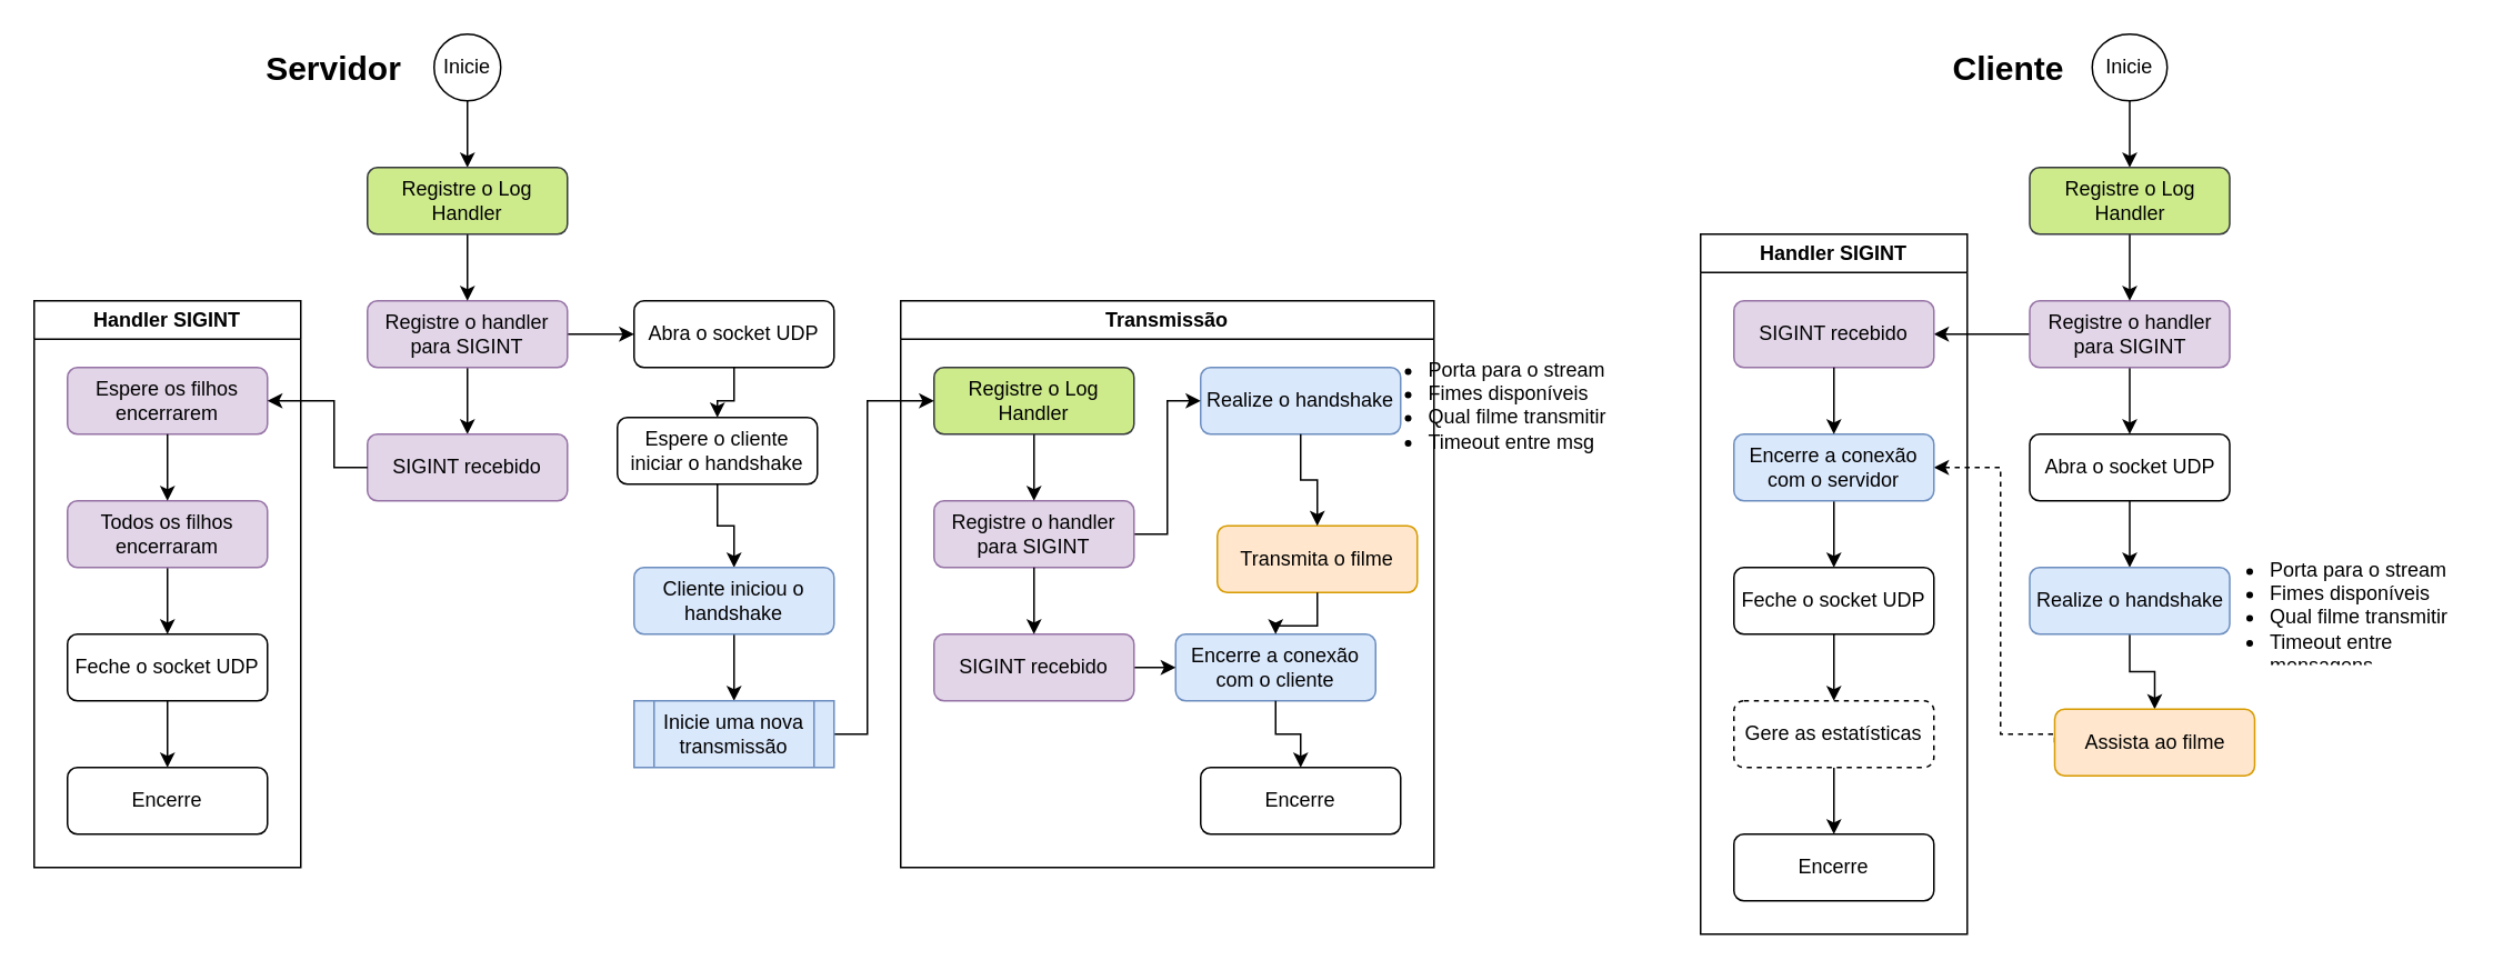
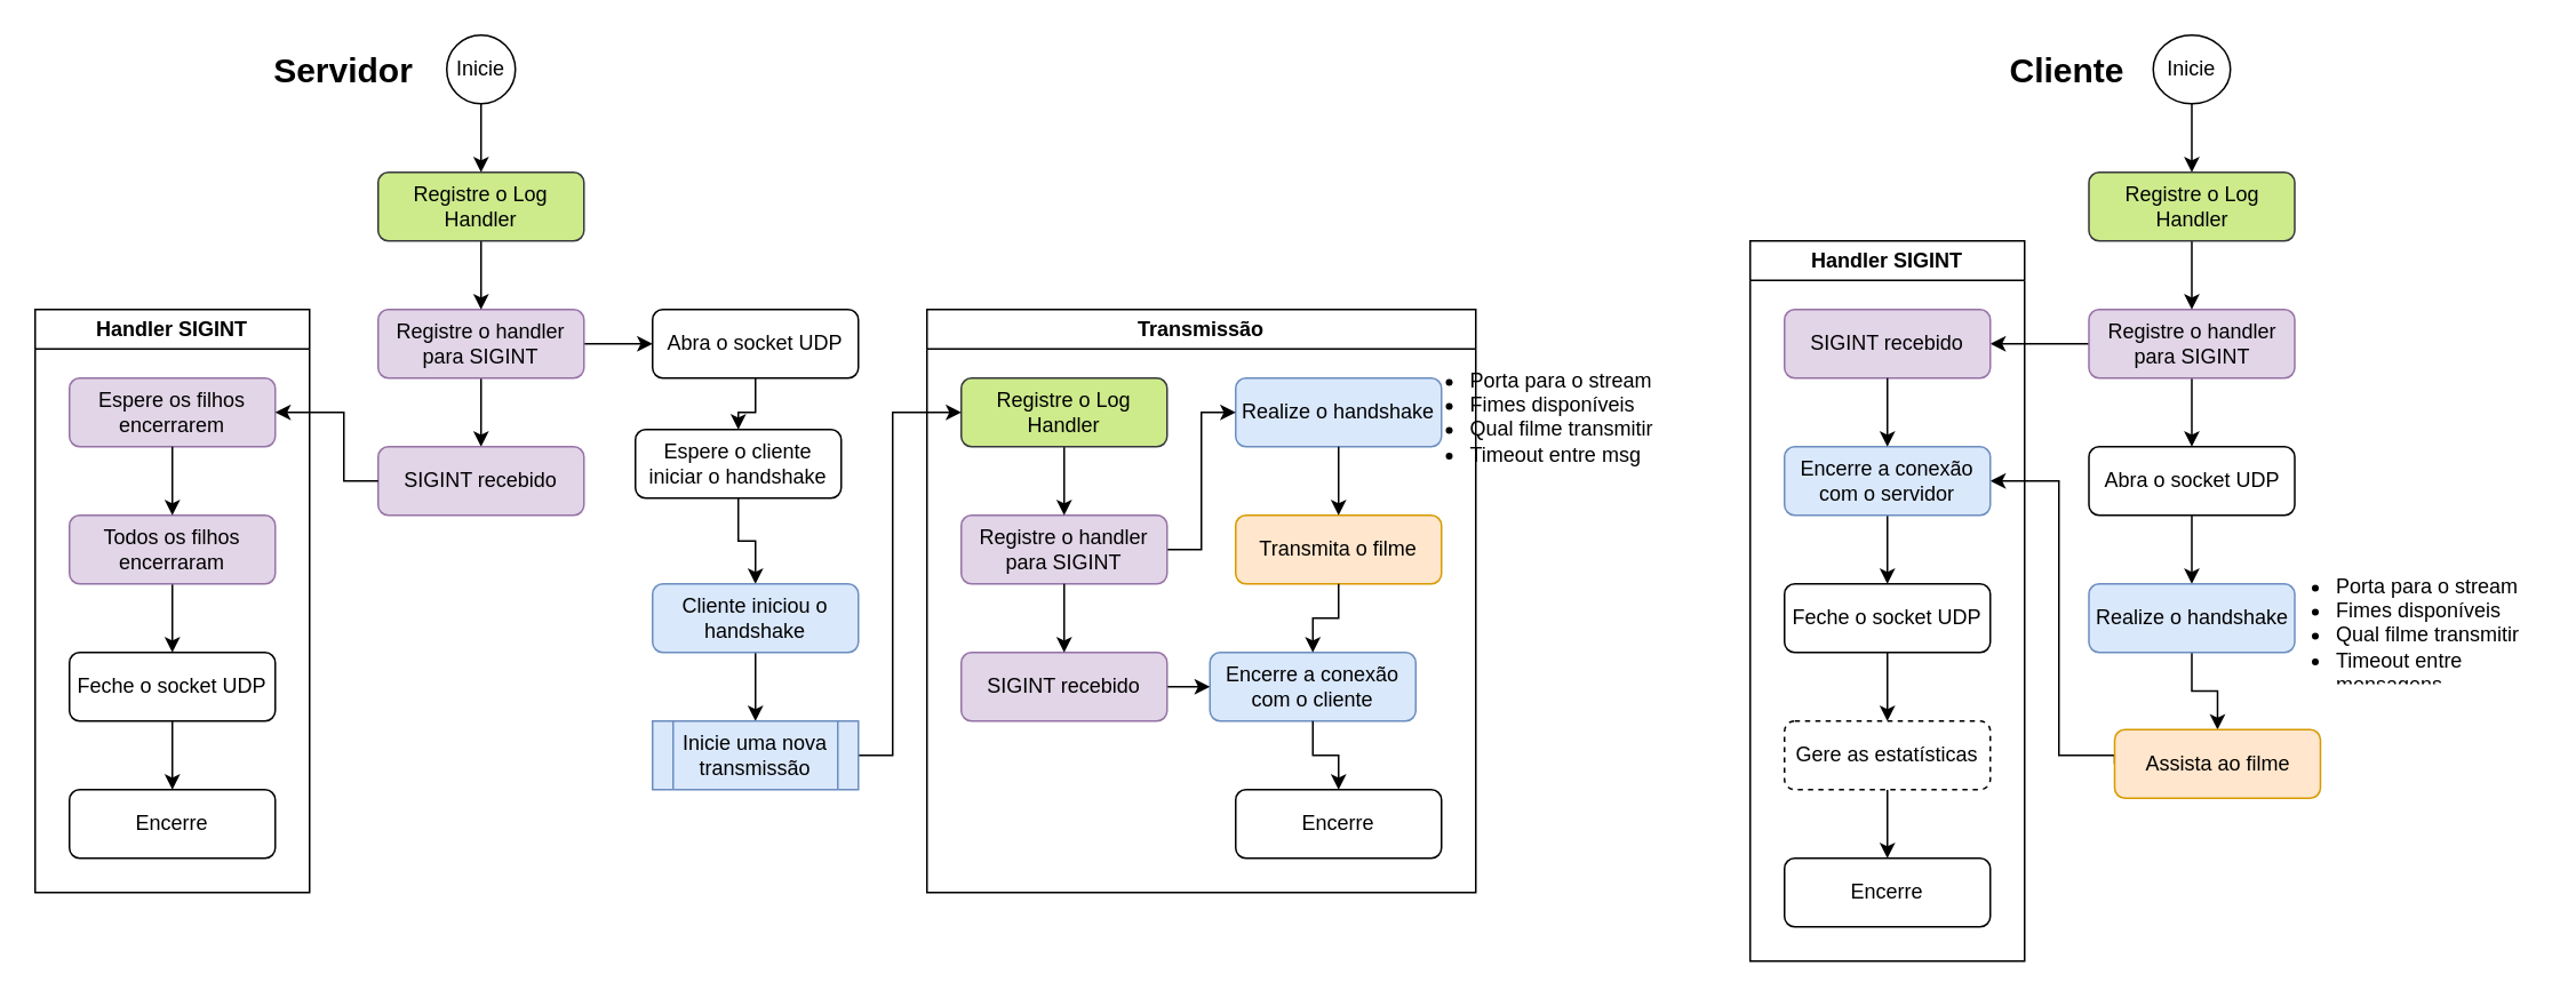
  <mxCell id="0" />
  <mxCell id="1" parent="0" />
  <mxCell id="2" value="Transmissão" style="swimlane;whiteSpace=wrap;html=1;" vertex="1" parent="1"><mxGeometry x="540" y="180" width="320" height="340" as="geometry" /></mxCell>
  <mxCell id="3" value="Realize o handshake" style="rounded=1;whiteSpace=wrap;html=1;fillColor=#dae8fc;strokeColor=#6c8ebf;" vertex="1" parent="2"><mxGeometry x="180" y="40" width="120" height="40" as="geometry" /></mxCell>
  <mxCell id="4" value="" style="edgeStyle=orthogonalEdgeStyle;rounded=0;orthogonalLoop=1;jettySize=auto;html=1;" edge="1" parent="2" target="5"><mxGeometry relative="1" as="geometry"><mxPoint x="240" y="160" as="sourcePoint" /></mxGeometry></mxCell>
- <mxCell id="5" value="Transmita o filme" style="rounded=1;whiteSpace=wrap;html=1;fillColor=#ffe6cc;strokeColor=#d79b00;" vertex="1" parent="2"><mxGeometry x="190" y="135" width="120" height="40" as="geometry" /></mxCell>
+ <mxCell id="5" value="Transmita o filme" style="rounded=1;whiteSpace=wrap;html=1;fillColor=#ffe6cc;strokeColor=#d79b00;" vertex="1" parent="2"><mxGeometry x="180" y="120" width="120" height="40" as="geometry" /></mxCell>
  <mxCell id="6" style="edgeStyle=orthogonalEdgeStyle;rounded=0;orthogonalLoop=1;jettySize=auto;html=1;exitX=0.5;exitY=1;exitDx=0;exitDy=0;entryX=0.5;entryY=0;entryDx=0;entryDy=0;" edge="1" parent="2" source="3" target="5"><mxGeometry relative="1" as="geometry" /></mxCell>
  <mxCell id="7" value="Encerre a conexão com o cliente" style="rounded=1;whiteSpace=wrap;html=1;fillColor=#dae8fc;strokeColor=#6c8ebf;" vertex="1" parent="2"><mxGeometry x="165" y="200" width="120" height="40" as="geometry" /></mxCell>
  <mxCell id="8" style="edgeStyle=orthogonalEdgeStyle;rounded=0;orthogonalLoop=1;jettySize=auto;html=1;exitX=0.5;exitY=1;exitDx=0;exitDy=0;" edge="1" parent="2" source="5" target="7"><mxGeometry relative="1" as="geometry" /></mxCell>
  <mxCell id="9" value="Encerre" style="rounded=1;whiteSpace=wrap;html=1;" vertex="1" parent="2"><mxGeometry x="180" y="280" width="120" height="40" as="geometry" /></mxCell>
  <mxCell id="10" style="edgeStyle=orthogonalEdgeStyle;rounded=0;orthogonalLoop=1;jettySize=auto;html=1;exitX=0.5;exitY=1;exitDx=0;exitDy=0;entryX=0.5;entryY=0;entryDx=0;entryDy=0;" edge="1" parent="2" source="7" target="9"><mxGeometry relative="1" as="geometry" /></mxCell>
  <mxCell id="11" style="edgeStyle=orthogonalEdgeStyle;rounded=0;orthogonalLoop=1;jettySize=auto;html=1;exitX=1;exitY=0.5;exitDx=0;exitDy=0;entryX=0;entryY=0.5;entryDx=0;entryDy=0;" edge="1" parent="2" source="12" target="3"><mxGeometry relative="1" as="geometry" /></mxCell>
  <mxCell id="12" value="Registre o handler para SIGINT" style="rounded=1;whiteSpace=wrap;html=1;fillColor=#e1d5e7;strokeColor=#9673a6;" vertex="1" parent="2"><mxGeometry x="20" y="120" width="120" height="40" as="geometry" /></mxCell>
  <mxCell id="13" style="edgeStyle=orthogonalEdgeStyle;rounded=0;orthogonalLoop=1;jettySize=auto;html=1;exitX=1;exitY=0.5;exitDx=0;exitDy=0;entryX=0;entryY=0.5;entryDx=0;entryDy=0;" edge="1" parent="2" source="14" target="7"><mxGeometry relative="1" as="geometry" /></mxCell>
  <mxCell id="14" value="SIGINT recebido" style="rounded=1;whiteSpace=wrap;html=1;fillColor=#e1d5e7;strokeColor=#9673a6;" vertex="1" parent="2"><mxGeometry x="20" y="200" width="120" height="40" as="geometry" /></mxCell>
  <mxCell id="15" style="edgeStyle=orthogonalEdgeStyle;rounded=0;orthogonalLoop=1;jettySize=auto;html=1;exitX=0.5;exitY=1;exitDx=0;exitDy=0;entryX=0.5;entryY=0;entryDx=0;entryDy=0;" edge="1" parent="2" source="12" target="14"><mxGeometry relative="1" as="geometry" /></mxCell>
  <mxCell id="16" value="" style="edgeStyle=orthogonalEdgeStyle;rounded=0;orthogonalLoop=1;jettySize=auto;html=1;" edge="1" parent="2" source="17" target="12"><mxGeometry relative="1" as="geometry" /></mxCell>
  <mxCell id="17" value="Registre o Log Handler" style="rounded=1;whiteSpace=wrap;html=1;fillColor=#cdeb8b;strokeColor=#36393d;" vertex="1" parent="2"><mxGeometry x="20" y="40" width="120" height="40" as="geometry" /></mxCell>
  <mxCell id="18" value="&lt;b&gt;&lt;font style=&quot;font-size: 20px;&quot;&gt;Servidor&lt;/font&gt;&lt;/b&gt;" style="text;html=1;strokeColor=none;fillColor=none;align=center;verticalAlign=middle;whiteSpace=wrap;rounded=0;" vertex="1" parent="1"><mxGeometry x="170" y="25" width="60" height="30" as="geometry" /></mxCell>
  <mxCell id="19" style="edgeStyle=orthogonalEdgeStyle;rounded=0;orthogonalLoop=1;jettySize=auto;html=1;exitX=0.5;exitY=1;exitDx=0;exitDy=0;" edge="1" parent="1" source="20" target="22"><mxGeometry relative="1" as="geometry" /></mxCell>
  <mxCell id="20" value="Abra o socket UDP" style="rounded=1;whiteSpace=wrap;html=1;" vertex="1" parent="1"><mxGeometry x="380" y="180" width="120" height="40" as="geometry" /></mxCell>
  <mxCell id="21" value="" style="edgeStyle=orthogonalEdgeStyle;rounded=0;orthogonalLoop=1;jettySize=auto;html=1;" edge="1" parent="1" source="22" target="25"><mxGeometry relative="1" as="geometry" /></mxCell>
  <mxCell id="22" value="Espere o cliente iniciar o handshake" style="rounded=1;whiteSpace=wrap;html=1;" vertex="1" parent="1"><mxGeometry x="370" y="250" width="120" height="40" as="geometry" /></mxCell>
  <mxCell id="23" value="&lt;ul&gt;&lt;li&gt;Porta para o stream&lt;/li&gt;&lt;li&gt;Fimes disponíveis&lt;/li&gt;&lt;li&gt;Qual filme transmitir&lt;/li&gt;&lt;li&gt;Timeout entre mensagens&lt;br&gt;&lt;/li&gt;&lt;/ul&gt;" style="text;strokeColor=none;fillColor=none;html=1;whiteSpace=wrap;verticalAlign=middle;overflow=hidden;" vertex="1" parent="1"><mxGeometry x="1320" y="320" width="160" height="80" as="geometry" /></mxCell>
  <mxCell id="24" value="" style="edgeStyle=orthogonalEdgeStyle;rounded=0;orthogonalLoop=1;jettySize=auto;html=1;" edge="1" parent="1" source="25" target="44"><mxGeometry relative="1" as="geometry" /></mxCell>
  <mxCell id="25" value="Cliente iniciou o handshake" style="rounded=1;whiteSpace=wrap;html=1;fillColor=#dae8fc;strokeColor=#6c8ebf;" vertex="1" parent="1"><mxGeometry x="380" y="340" width="120" height="40" as="geometry" /></mxCell>
  <mxCell id="26" value="&lt;b&gt;&lt;font style=&quot;font-size: 20px;&quot;&gt;Cliente&lt;/font&gt;&lt;/b&gt;" style="text;html=1;strokeColor=none;fillColor=none;align=center;verticalAlign=middle;whiteSpace=wrap;rounded=0;" vertex="1" parent="1"><mxGeometry x="1175" y="25" width="60" height="30" as="geometry" /></mxCell>
  <mxCell id="27" value="" style="edgeStyle=orthogonalEdgeStyle;rounded=0;orthogonalLoop=1;jettySize=auto;html=1;" edge="1" parent="1" source="28" target="30"><mxGeometry relative="1" as="geometry" /></mxCell>
  <mxCell id="28" value="Abra o socket UDP" style="rounded=1;whiteSpace=wrap;html=1;" vertex="1" parent="1"><mxGeometry x="1217.5" y="260" width="120" height="40" as="geometry" /></mxCell>
  <mxCell id="29" value="" style="edgeStyle=orthogonalEdgeStyle;rounded=0;orthogonalLoop=1;jettySize=auto;html=1;" edge="1" parent="1" source="30" target="32"><mxGeometry relative="1" as="geometry" /></mxCell>
  <mxCell id="30" value="Realize o handshake" style="rounded=1;whiteSpace=wrap;html=1;fillColor=#dae8fc;strokeColor=#6c8ebf;" vertex="1" parent="1"><mxGeometry x="1217.5" y="340" width="120" height="40" as="geometry" /></mxCell>
- <mxCell id="31" style="edgeStyle=orthogonalEdgeStyle;rounded=0;orthogonalLoop=1;jettySize=auto;html=1;exitX=0;exitY=0.5;exitDx=0;exitDy=0;entryX=1;entryY=0.5;entryDx=0;entryDy=0;dashed=1;" edge="1" parent="1" source="32" target="66"><mxGeometry relative="1" as="geometry"><Array as="points"><mxPoint x="1200" y="440" /><mxPoint x="1200" y="280" /></Array></mxGeometry></mxCell>
+ <mxCell id="31" style="edgeStyle=orthogonalEdgeStyle;rounded=0;orthogonalLoop=1;jettySize=auto;html=1;exitX=0;exitY=0.5;exitDx=0;exitDy=0;entryX=1;entryY=0.5;entryDx=0;entryDy=0;" edge="1" parent="1" source="32" target="66"><mxGeometry relative="1" as="geometry"><Array as="points"><mxPoint x="1200" y="440" /><mxPoint x="1200" y="280" /></Array></mxGeometry></mxCell>
  <mxCell id="32" value="Assista ao filme" style="rounded=1;whiteSpace=wrap;html=1;fillColor=#ffe6cc;strokeColor=#d79b00;" vertex="1" parent="1"><mxGeometry x="1232.5" y="425" width="120" height="40" as="geometry" /></mxCell>
  <mxCell id="33" value="" style="edgeStyle=orthogonalEdgeStyle;rounded=0;orthogonalLoop=1;jettySize=auto;html=1;" edge="1" parent="1" source="35" target="20"><mxGeometry relative="1" as="geometry" /></mxCell>
  <mxCell id="34" value="" style="edgeStyle=orthogonalEdgeStyle;rounded=0;orthogonalLoop=1;jettySize=auto;html=1;" edge="1" parent="1" source="35" target="56"><mxGeometry relative="1" as="geometry" /></mxCell>
  <mxCell id="35" value="Registre o handler para SIGINT" style="rounded=1;whiteSpace=wrap;html=1;fillColor=#e1d5e7;strokeColor=#9673a6;" vertex="1" parent="1"><mxGeometry x="220" y="180" width="120" height="40" as="geometry" /></mxCell>
  <mxCell id="36" value="" style="edgeStyle=orthogonalEdgeStyle;rounded=0;orthogonalLoop=1;jettySize=auto;html=1;" edge="1" parent="1" source="37" target="46"><mxGeometry relative="1" as="geometry" /></mxCell>
  <mxCell id="37" value="Inicie" style="ellipse;whiteSpace=wrap;html=1;" vertex="1" parent="1"><mxGeometry x="260" y="20" width="40" height="40" as="geometry" /></mxCell>
  <mxCell id="38" value="" style="edgeStyle=orthogonalEdgeStyle;rounded=0;orthogonalLoop=1;jettySize=auto;html=1;" edge="1" parent="1" source="40" target="28"><mxGeometry relative="1" as="geometry" /></mxCell>
  <mxCell id="39" style="edgeStyle=orthogonalEdgeStyle;rounded=0;orthogonalLoop=1;jettySize=auto;html=1;exitX=0;exitY=0.5;exitDx=0;exitDy=0;" edge="1" parent="1" source="40" target="61"><mxGeometry relative="1" as="geometry" /></mxCell>
  <mxCell id="40" value="Registre o handler para SIGINT" style="rounded=1;whiteSpace=wrap;html=1;fillColor=#e1d5e7;strokeColor=#9673a6;" vertex="1" parent="1"><mxGeometry x="1217.5" y="180" width="120" height="40" as="geometry" /></mxCell>
  <mxCell id="41" value="" style="edgeStyle=orthogonalEdgeStyle;rounded=0;orthogonalLoop=1;jettySize=auto;html=1;" edge="1" parent="1" source="42" target="59"><mxGeometry relative="1" as="geometry" /></mxCell>
  <mxCell id="42" value="Inicie" style="ellipse;whiteSpace=wrap;html=1;" vertex="1" parent="1"><mxGeometry x="1255" y="20" width="45" height="40" as="geometry" /></mxCell>
  <mxCell id="43" style="edgeStyle=orthogonalEdgeStyle;rounded=0;orthogonalLoop=1;jettySize=auto;html=1;exitX=1;exitY=0.5;exitDx=0;exitDy=0;entryX=0;entryY=0.5;entryDx=0;entryDy=0;" edge="1" parent="1" source="44" target="17"><mxGeometry relative="1" as="geometry"><Array as="points"><mxPoint x="520" y="440" /><mxPoint x="520" y="240" /></Array></mxGeometry></mxCell>
  <mxCell id="44" value="Inicie uma nova transmissão" style="shape=process;whiteSpace=wrap;html=1;backgroundOutline=1;fillColor=#dae8fc;strokeColor=#6c8ebf;" vertex="1" parent="1"><mxGeometry x="380" y="420" width="120" height="40" as="geometry" /></mxCell>
  <mxCell id="45" value="" style="edgeStyle=orthogonalEdgeStyle;rounded=0;orthogonalLoop=1;jettySize=auto;html=1;" edge="1" parent="1" source="46" target="35"><mxGeometry relative="1" as="geometry" /></mxCell>
  <mxCell id="46" value="Registre o Log Handler" style="rounded=1;whiteSpace=wrap;html=1;fillColor=#cdeb8b;strokeColor=#36393d;" vertex="1" parent="1"><mxGeometry x="220" y="100" width="120" height="40" as="geometry" /></mxCell>
  <mxCell id="47" value="Handler SIGINT" style="swimlane;whiteSpace=wrap;html=1;startSize=23;" vertex="1" parent="1"><mxGeometry x="20" y="180" width="160" height="340" as="geometry" /></mxCell>
  <mxCell id="48" value="" style="group" vertex="1" connectable="0" parent="47"><mxGeometry x="20" y="40" width="120" height="280" as="geometry" /></mxCell>
  <mxCell id="49" value="Encerre" style="rounded=1;whiteSpace=wrap;html=1;" vertex="1" parent="48"><mxGeometry y="240" width="120" height="40" as="geometry" /></mxCell>
  <mxCell id="50" value="" style="edgeStyle=orthogonalEdgeStyle;rounded=0;orthogonalLoop=1;jettySize=auto;html=1;" edge="1" parent="48" source="51" target="49"><mxGeometry relative="1" as="geometry" /></mxCell>
  <mxCell id="51" value="Feche o socket UDP" style="rounded=1;whiteSpace=wrap;html=1;" vertex="1" parent="48"><mxGeometry y="160" width="120" height="40" as="geometry" /></mxCell>
  <mxCell id="52" value="Espere os filhos encerrarem" style="rounded=1;whiteSpace=wrap;html=1;fillColor=#e1d5e7;strokeColor=#9673a6;" vertex="1" parent="48"><mxGeometry width="120" height="40" as="geometry" /></mxCell>
  <mxCell id="53" value="" style="edgeStyle=orthogonalEdgeStyle;rounded=0;orthogonalLoop=1;jettySize=auto;html=1;" edge="1" parent="48" source="54" target="51"><mxGeometry relative="1" as="geometry" /></mxCell>
  <mxCell id="54" value="Todos os filhos encerraram" style="rounded=1;whiteSpace=wrap;html=1;fillColor=#e1d5e7;strokeColor=#9673a6;" vertex="1" parent="48"><mxGeometry y="80" width="120" height="40" as="geometry" /></mxCell>
  <mxCell id="55" value="" style="edgeStyle=orthogonalEdgeStyle;rounded=0;orthogonalLoop=1;jettySize=auto;html=1;" edge="1" parent="48" source="52" target="54"><mxGeometry relative="1" as="geometry" /></mxCell>
  <mxCell id="56" value="SIGINT recebido" style="rounded=1;whiteSpace=wrap;html=1;fillColor=#e1d5e7;strokeColor=#9673a6;" vertex="1" parent="1"><mxGeometry x="220" y="260" width="120" height="40" as="geometry" /></mxCell>
  <mxCell id="57" value="" style="edgeStyle=orthogonalEdgeStyle;rounded=0;orthogonalLoop=1;jettySize=auto;html=1;" edge="1" parent="1" source="56" target="52"><mxGeometry relative="1" as="geometry"><Array as="points"><mxPoint x="200" y="280" /><mxPoint x="200" y="240" /></Array></mxGeometry></mxCell>
  <mxCell id="58" value="" style="edgeStyle=orthogonalEdgeStyle;rounded=0;orthogonalLoop=1;jettySize=auto;html=1;" edge="1" parent="1" source="59" target="40"><mxGeometry relative="1" as="geometry" /></mxCell>
  <mxCell id="59" value="Registre o Log Handler" style="rounded=1;whiteSpace=wrap;html=1;fillColor=#cdeb8b;strokeColor=#36393d;" vertex="1" parent="1"><mxGeometry x="1217.5" y="100" width="120" height="40" as="geometry" /></mxCell>
  <mxCell id="60" value="Handler SIGINT" style="swimlane;whiteSpace=wrap;html=1;" vertex="1" parent="1"><mxGeometry x="1020" y="140" width="160" height="420" as="geometry" /></mxCell>
  <mxCell id="61" value="SIGINT recebido" style="rounded=1;whiteSpace=wrap;html=1;fillColor=#e1d5e7;strokeColor=#9673a6;" vertex="1" parent="60"><mxGeometry x="20" y="40" width="120" height="40" as="geometry" /></mxCell>
  <mxCell id="62" value="Encerre" style="rounded=1;whiteSpace=wrap;html=1;" vertex="1" parent="60"><mxGeometry x="20" y="360" width="120" height="40" as="geometry" /></mxCell>
  <mxCell id="63" value="" style="edgeStyle=orthogonalEdgeStyle;rounded=0;orthogonalLoop=1;jettySize=auto;html=1;" edge="1" parent="60" source="64" target="69"><mxGeometry relative="1" as="geometry" /></mxCell>
  <mxCell id="64" value="Feche o socket UDP" style="rounded=1;whiteSpace=wrap;html=1;" vertex="1" parent="60"><mxGeometry x="20" y="200" width="120" height="40" as="geometry" /></mxCell>
  <mxCell id="65" style="edgeStyle=orthogonalEdgeStyle;rounded=0;orthogonalLoop=1;jettySize=auto;html=1;exitX=0.5;exitY=1;exitDx=0;exitDy=0;entryX=0.5;entryY=0;entryDx=0;entryDy=0;" edge="1" parent="60" source="66" target="64"><mxGeometry relative="1" as="geometry" /></mxCell>
  <mxCell id="66" value="Encerre a conexão com o servidor" style="rounded=1;whiteSpace=wrap;html=1;fillColor=#dae8fc;strokeColor=#6c8ebf;" vertex="1" parent="60"><mxGeometry x="20" y="120" width="120" height="40" as="geometry" /></mxCell>
  <mxCell id="67" style="edgeStyle=orthogonalEdgeStyle;rounded=0;orthogonalLoop=1;jettySize=auto;html=1;exitX=0.5;exitY=1;exitDx=0;exitDy=0;entryX=0.5;entryY=0;entryDx=0;entryDy=0;" edge="1" parent="60" source="61" target="66"><mxGeometry relative="1" as="geometry" /></mxCell>
  <mxCell id="68" value="" style="edgeStyle=orthogonalEdgeStyle;rounded=0;orthogonalLoop=1;jettySize=auto;html=1;" edge="1" parent="60" source="69" target="62"><mxGeometry relative="1" as="geometry" /></mxCell>
  <mxCell id="69" value="Gere as estatísticas" style="rounded=1;whiteSpace=wrap;html=1;dashed=1;" vertex="1" parent="60"><mxGeometry x="20" y="280" width="120" height="40" as="geometry" /></mxCell>
  <mxCell id="70" value="&lt;ul&gt;&lt;li&gt;Porta para o stream&lt;/li&gt;&lt;li&gt;Fimes disponíveis&lt;/li&gt;&lt;li&gt;Qual filme transmitir&lt;/li&gt;&lt;li&gt;Timeout entre msg&lt;br&gt;&lt;/li&gt;&lt;/ul&gt;" style="text;html=1;whiteSpace=wrap;verticalAlign=middle;overflow=hidden;" vertex="1" parent="1"><mxGeometry x="815" y="200" width="160" height="80" as="geometry" /></mxCell>
